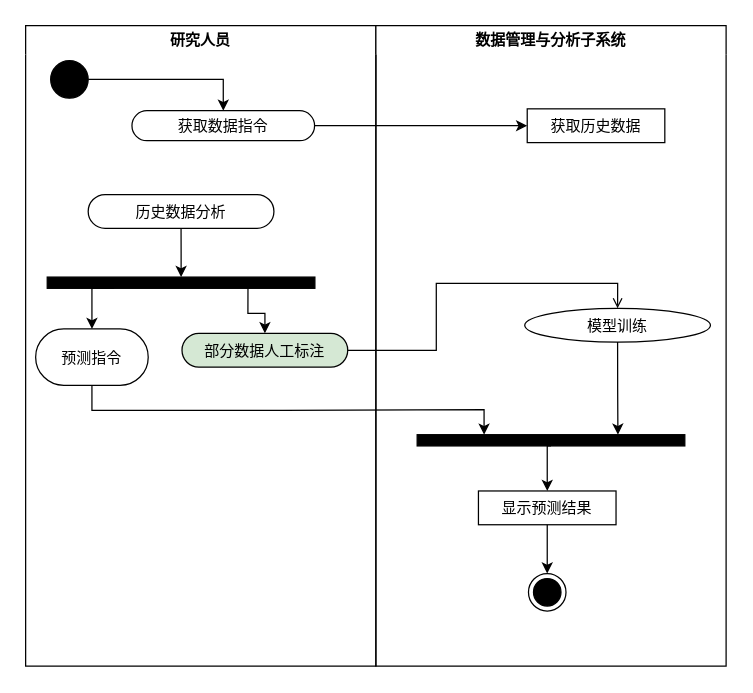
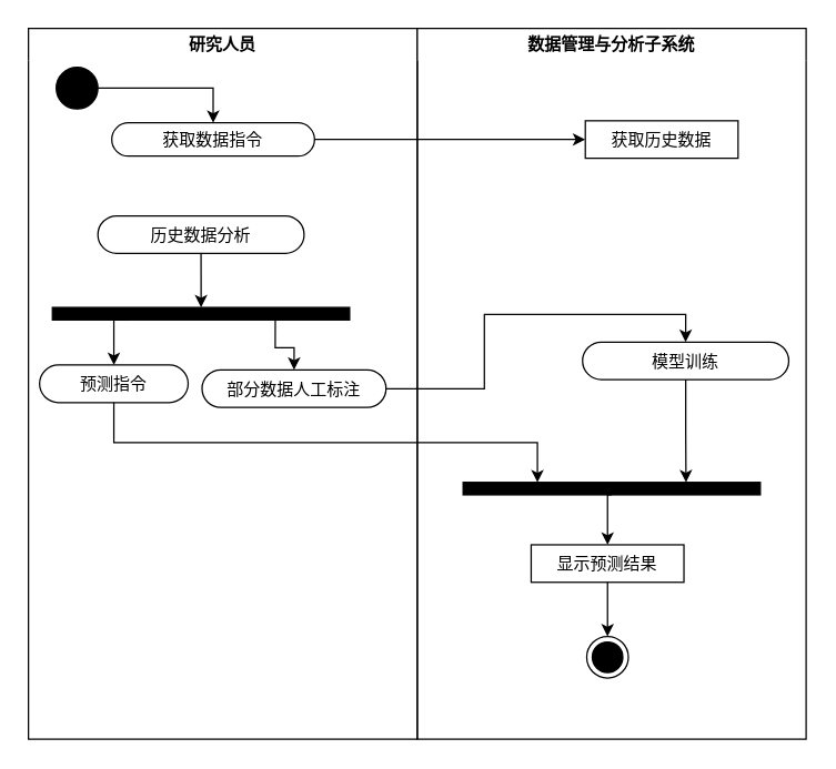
  <mxCell id="0" />
  <mxCell id="1" parent="0" />
  <mxCell id="2" value="研究人员" style="swimlane;whiteSpace=wrap;startSize=23;strokeColor=default;swimlaneLine=0;" parent="1" vertex="1"><mxGeometry x="20" y="20" width="280" height="512" as="geometry" /></mxCell>
- <mxCell id="3" value="获取数据指令" style="rounded=1;arcSize=50;" parent="2" vertex="1"><mxGeometry x="85" y="68" width="146" height="24" as="geometry" /></mxCell>
+ <mxCell id="3" value="获取数据指令" style="rounded=1;arcSize=50;" parent="2" vertex="1"><mxGeometry x="60" y="68" width="146" height="24" as="geometry" /></mxCell>
  <mxCell id="4" style="edgeStyle=orthogonalEdgeStyle;rounded=0;orthogonalLoop=1;jettySize=auto;html=1;entryX=0.5;entryY=0;entryDx=0;entryDy=0;" parent="2" source="5" target="3" edge="1"><mxGeometry relative="1" as="geometry"><mxPoint x="115" y="85.039" as="targetPoint" /></mxGeometry></mxCell>
  <mxCell id="5" value="" style="ellipse;whiteSpace=wrap;html=1;aspect=fixed;fillColor=#000000;" parent="2" vertex="1"><mxGeometry x="20" y="28" width="30" height="30" as="geometry" /></mxCell>
  <mxCell id="6" style="edgeStyle=orthogonalEdgeStyle;rounded=0;orthogonalLoop=1;jettySize=auto;html=1;exitX=0.5;exitY=1;exitDx=0;exitDy=0;" parent="2" source="7" target="12" edge="1"><mxGeometry relative="1" as="geometry" /></mxCell>
  <mxCell id="7" value="历史数据分析" style="rounded=1;arcSize=50;" parent="2" vertex="1"><mxGeometry x="50" y="135" width="148.5" height="27" as="geometry" /></mxCell>
- <mxCell id="8" value="部分数据人工标注" style="rounded=1;arcSize=50;fillColor=#d5e8d4;" parent="2" vertex="1"><mxGeometry x="125" y="246" width="132.5" height="27" as="geometry" /></mxCell>
- <mxCell id="9" value="预测指令" style="rounded=1;arcSize=50;" parent="2" vertex="1"><mxGeometry x="8" y="242.5" width="90" height="45" as="geometry" /></mxCell>
+ <mxCell id="8" value="部分数据人工标注" style="rounded=1;arcSize=50;" parent="2" vertex="1"><mxGeometry x="125" y="246" width="132.5" height="27" as="geometry" /></mxCell>
+ <mxCell id="9" value="预测指令" style="rounded=1;arcSize=50;" parent="2" vertex="1"><mxGeometry x="8" y="242.5" width="107" height="27" as="geometry" /></mxCell>
  <mxCell id="10" style="edgeStyle=orthogonalEdgeStyle;rounded=0;orthogonalLoop=1;jettySize=auto;html=1;exitX=0.75;exitY=1;exitDx=0;exitDy=0;" edge="1" parent="2" source="12" target="8"><mxGeometry relative="1" as="geometry" /></mxCell>
  <mxCell id="11" style="edgeStyle=orthogonalEdgeStyle;rounded=0;orthogonalLoop=1;jettySize=auto;html=1;exitX=0.25;exitY=1;exitDx=0;exitDy=0;entryX=0.5;entryY=0;entryDx=0;entryDy=0;" edge="1" parent="2" source="12" target="9"><mxGeometry relative="1" as="geometry" /></mxCell>
  <mxCell id="12" value="" style="rounded=0;whiteSpace=wrap;html=1;fillColor=#000000;" vertex="1" parent="2"><mxGeometry x="17.25" y="201" width="214" height="9" as="geometry" /></mxCell>
  <mxCell id="13" value="数据管理与分析子系统" style="swimlane;whiteSpace=wrap;swimlaneLine=0;startSize=23;" parent="1" vertex="1"><mxGeometry x="300" y="20" width="280" height="512" as="geometry"><mxRectangle x="730" y="34" width="95" height="26" as="alternateBounds" /></mxGeometry></mxCell>
  <mxCell id="14" value="获取历史数据" style="arcSize=50;rounded=0;" parent="13" vertex="1"><mxGeometry x="121" y="66.5" width="110" height="27" as="geometry" /></mxCell>
  <mxCell id="15" value="显示预测结果" style="arcSize=50;rounded=0;" parent="13" vertex="1"><mxGeometry x="82" y="372" width="110" height="27" as="geometry" /></mxCell>
  <mxCell id="16" style="edgeStyle=orthogonalEdgeStyle;rounded=0;orthogonalLoop=1;jettySize=auto;html=1;exitX=0.5;exitY=1;exitDx=0;exitDy=0;entryX=0.5;entryY=0;entryDx=0;entryDy=0;" parent="13" source="21" target="15" edge="1"><mxGeometry relative="1" as="geometry"><mxPoint x="109" y="336" as="sourcePoint" /></mxGeometry></mxCell>
  <mxCell id="17" style="edgeStyle=orthogonalEdgeStyle;rounded=0;orthogonalLoop=1;jettySize=auto;html=1;entryX=0.75;entryY=0;entryDx=0;entryDy=0;" parent="13" source="18" target="21" edge="1"><mxGeometry relative="1" as="geometry"><mxPoint x="109" y="306" as="targetPoint" /></mxGeometry></mxCell>
- <mxCell id="18" value="模型训练" style="ellipse;arcSize=50;" parent="13" vertex="1"><mxGeometry x="119" y="226" width="148.5" height="27" as="geometry" /></mxCell>
+ <mxCell id="18" value="模型训练" style="rounded=1;arcSize=50;" parent="13" vertex="1"><mxGeometry x="119" y="226" width="148.5" height="27" as="geometry" /></mxCell>
  <mxCell id="19" value="" style="ellipse;shape=endState;fillColor=#000000;strokeColor=#000000;" parent="13" vertex="1"><mxGeometry x="122" y="438" width="30" height="30" as="geometry" /></mxCell>
  <mxCell id="20" style="edgeStyle=orthogonalEdgeStyle;rounded=0;orthogonalLoop=1;jettySize=auto;html=1;exitX=0.5;exitY=1;exitDx=0;exitDy=0;entryX=0.5;entryY=0;entryDx=0;entryDy=0;" parent="13" source="15" target="19" edge="1"><mxGeometry relative="1" as="geometry"><mxPoint x="-168" y="595" as="targetPoint" /></mxGeometry></mxCell>
  <mxCell id="21" value="" style="rounded=0;whiteSpace=wrap;html=1;fillColor=#000000;" vertex="1" parent="13"><mxGeometry x="33" y="327" width="214" height="9" as="geometry" /></mxCell>
- <mxCell id="22" style="edgeStyle=orthogonalEdgeStyle;rounded=0;orthogonalLoop=1;jettySize=auto;html=1;entryX=0.5;entryY=0;entryDx=0;entryDy=0;endArrow=open;" parent="1" source="8" target="18" edge="1"><mxGeometry relative="1" as="geometry"><mxPoint x="461" y="320" as="targetPoint" /></mxGeometry></mxCell>
+ <mxCell id="22" style="edgeStyle=orthogonalEdgeStyle;rounded=0;orthogonalLoop=1;jettySize=auto;html=1;entryX=0.5;entryY=0;entryDx=0;entryDy=0;" parent="1" source="8" target="18" edge="1"><mxGeometry relative="1" as="geometry"><mxPoint x="461" y="320" as="targetPoint" /></mxGeometry></mxCell>
  <mxCell id="23" style="edgeStyle=orthogonalEdgeStyle;rounded=0;orthogonalLoop=1;jettySize=auto;html=1;exitX=1;exitY=0.5;exitDx=0;exitDy=0;entryX=0;entryY=0.5;entryDx=0;entryDy=0;" parent="1" source="3" target="14" edge="1"><mxGeometry relative="1" as="geometry"><mxPoint x="166.174" y="270.356" as="targetPoint" /><mxPoint x="166.5" y="242.5" as="sourcePoint" /></mxGeometry></mxCell>
  <mxCell id="24" style="edgeStyle=orthogonalEdgeStyle;rounded=0;orthogonalLoop=1;jettySize=auto;html=1;entryX=0.25;entryY=0;entryDx=0;entryDy=0;exitX=0.5;exitY=1;exitDx=0;exitDy=0;" parent="1" source="9" target="21" edge="1"><mxGeometry relative="1" as="geometry"><mxPoint x="394" y="341" as="targetPoint" /></mxGeometry></mxCell>
